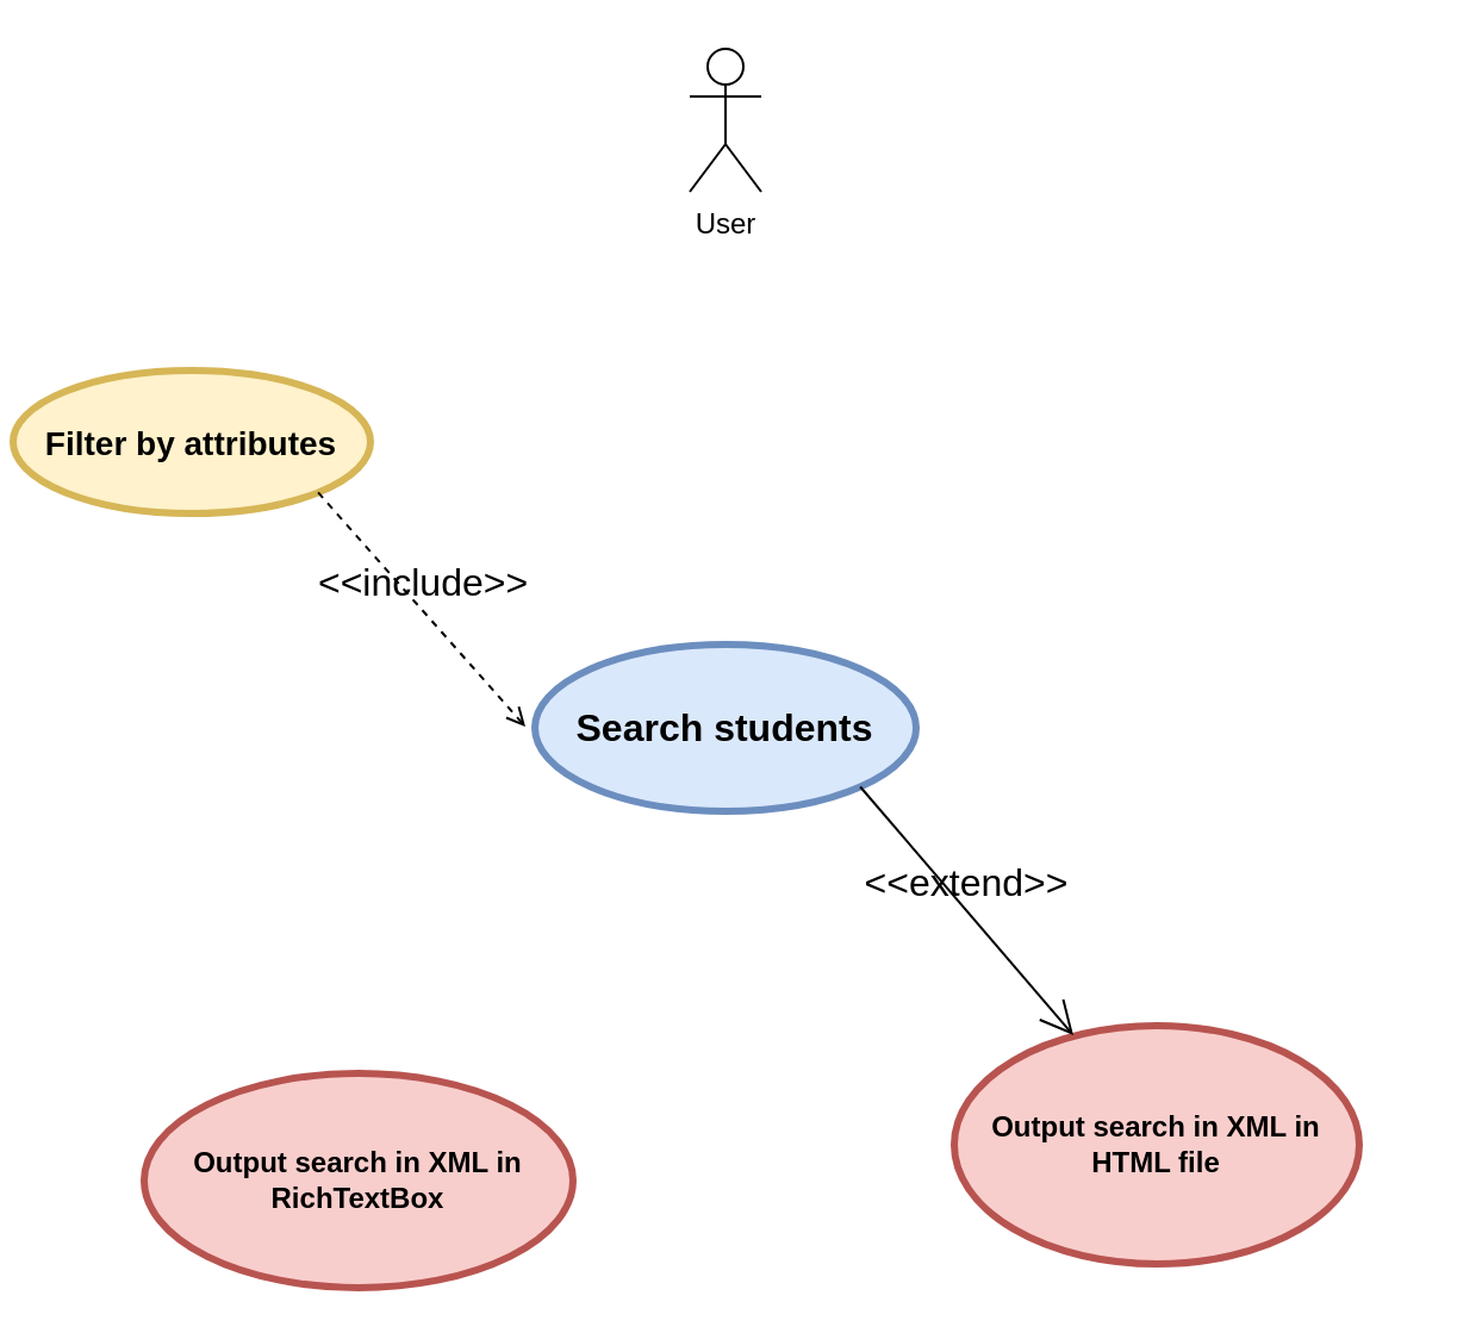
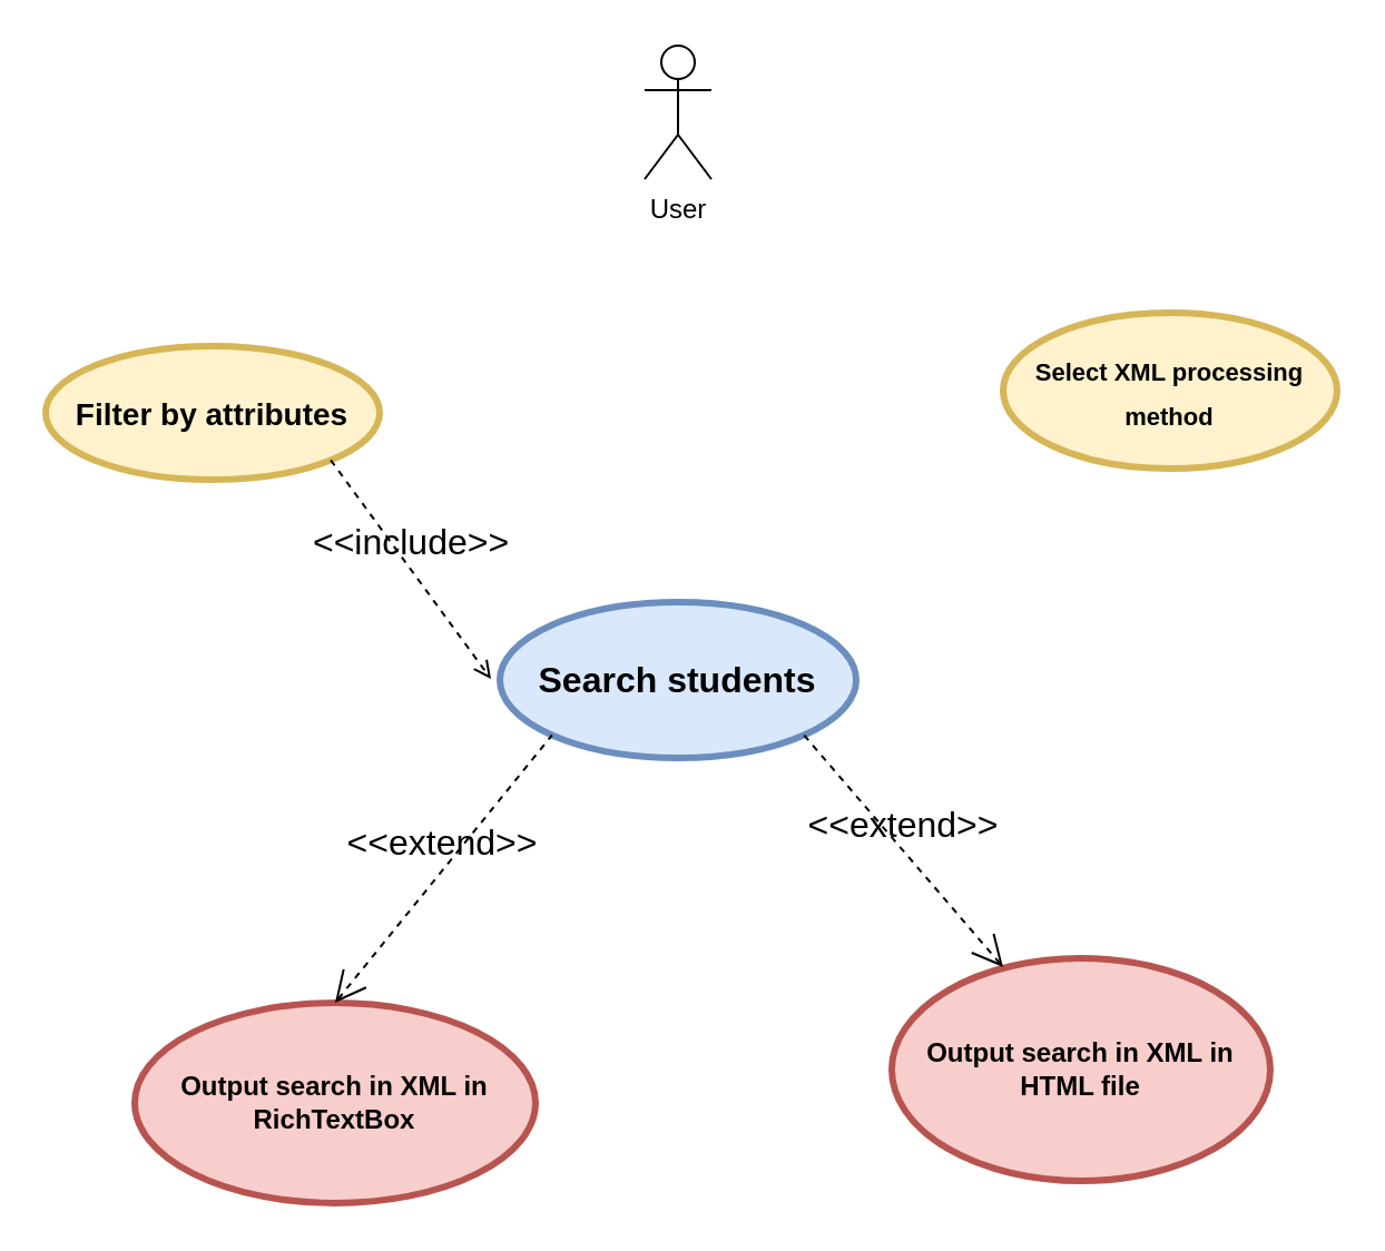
  <mxCell id="0" />
  <mxCell id="1" parent="0" />
  <mxCell id="2" value="User" style="shape=umlActor;html=1;verticalLabelPosition=bottom;verticalAlign=top;align=center;" vertex="1" parent="1"><mxGeometry x="289" y="20" width="30" height="60" as="geometry" /></mxCell>
  <mxCell id="3" value="Output search in XML in RichTextBox" style="shape=ellipse;html=1;strokeWidth=3;fontStyle=1;whiteSpace=wrap;align=center;perimeter=ellipsePerimeter;fillColor=#f8cecc;strokeColor=#b85450;" vertex="1" parent="1"><mxGeometry x="60" y="450" width="180" height="90" as="geometry" /></mxCell>
  <mxCell id="4" value="Output search in XML in HTML file" style="shape=ellipse;html=1;strokeWidth=3;fontStyle=1;whiteSpace=wrap;align=center;perimeter=ellipsePerimeter;perimeterSpacing=15;fillColor=#f8cecc;strokeColor=#b85450;" vertex="1" parent="1"><mxGeometry x="400" y="430" width="170" height="100" as="geometry" /></mxCell>
  <mxCell id="5" value="Search students" style="shape=ellipse;html=1;strokeWidth=3;fontStyle=1;whiteSpace=wrap;align=center;perimeter=ellipsePerimeter;fontSize=16;fillColor=#dae8fc;strokeColor=#6c8ebf;" vertex="1" parent="1"><mxGeometry x="224" y="270" width="160" height="70" as="geometry" /></mxCell>
- <mxCell id="7" value="&amp;lt;&amp;lt;extend&amp;gt;&amp;gt;" style="edgeStyle=none;html=1;startArrow=open;endArrow=none;startSize=12;verticalAlign=bottom;dashed=0;labelBackgroundColor=none;fontSize=16;exitX=0.325;exitY=0.146;exitDx=0;exitDy=0;entryX=1;entryY=1;entryDx=0;entryDy=0;exitPerimeter=0;" edge="1" parent="1" source="4" target="5"><mxGeometry width="160" relative="1" as="geometry"><mxPoint x="250" y="150" as="sourcePoint" /><mxPoint x="410" y="150" as="targetPoint" /></mxGeometry></mxCell>
- <mxCell id="8" value="&lt;font style=&quot;font-size: 14px&quot;&gt;Filter by attributes&lt;/font&gt;" style="shape=ellipse;html=1;strokeWidth=3;fontStyle=1;whiteSpace=wrap;align=center;perimeter=ellipsePerimeter;fontSize=16;fillColor=#fff2cc;strokeColor=#d6b656;" vertex="1" parent="1"><mxGeometry x="5" y="155" width="150" height="60" as="geometry" /></mxCell>
+ <mxCell id="6" value="&amp;lt;&amp;lt;extend&amp;gt;&amp;gt;" style="edgeStyle=none;html=1;startArrow=open;endArrow=none;startSize=12;verticalAlign=bottom;dashed=1;labelBackgroundColor=none;fontSize=16;exitX=0.5;exitY=0;exitDx=0;exitDy=0;entryX=0;entryY=1;entryDx=0;entryDy=0;" edge="1" parent="1" source="3" target="5"><mxGeometry width="160" relative="1" as="geometry"><mxPoint x="250" y="150" as="sourcePoint" /><mxPoint x="220" y="190" as="targetPoint" /></mxGeometry></mxCell>
+ <mxCell id="7" value="&amp;lt;&amp;lt;extend&amp;gt;&amp;gt;" style="edgeStyle=none;html=1;startArrow=open;endArrow=none;startSize=12;verticalAlign=bottom;dashed=1;labelBackgroundColor=none;fontSize=16;exitX=0.325;exitY=0.146;exitDx=0;exitDy=0;entryX=1;entryY=1;entryDx=0;entryDy=0;exitPerimeter=0;" edge="1" parent="1" source="4" target="5"><mxGeometry width="160" relative="1" as="geometry"><mxPoint x="250" y="150" as="sourcePoint" /><mxPoint x="410" y="150" as="targetPoint" /></mxGeometry></mxCell>
+ <mxCell id="8" value="&lt;font style=&quot;font-size: 14px&quot;&gt;Filter by attributes&lt;/font&gt;" style="shape=ellipse;html=1;strokeWidth=3;fontStyle=1;whiteSpace=wrap;align=center;perimeter=ellipsePerimeter;fontSize=16;fillColor=#fff2cc;strokeColor=#d6b656;" vertex="1" parent="1"><mxGeometry x="20" y="155" width="150" height="60" as="geometry" /></mxCell>
  <mxCell id="9" value="&amp;lt;&amp;lt;include&amp;gt;&amp;gt;" style="edgeStyle=none;html=1;endArrow=open;verticalAlign=bottom;dashed=1;labelBackgroundColor=none;fontSize=16;exitX=1;exitY=1;exitDx=0;exitDy=0;" edge="1" parent="1" source="8"><mxGeometry width="160" relative="1" as="geometry"><mxPoint x="60" y="304.5" as="sourcePoint" /><mxPoint x="220" y="304.5" as="targetPoint" /></mxGeometry></mxCell>
+ <mxCell id="10" value="&lt;font style=&quot;font-size: 11px&quot;&gt;Select XML processing method&lt;/font&gt;" style="shape=ellipse;html=1;strokeWidth=3;fontStyle=1;whiteSpace=wrap;align=center;perimeter=ellipsePerimeter;fontSize=16;fillColor=#fff2cc;strokeColor=#d6b656;" vertex="1" parent="1"><mxGeometry x="450" y="140" width="150" height="70" as="geometry" /></mxCell>
